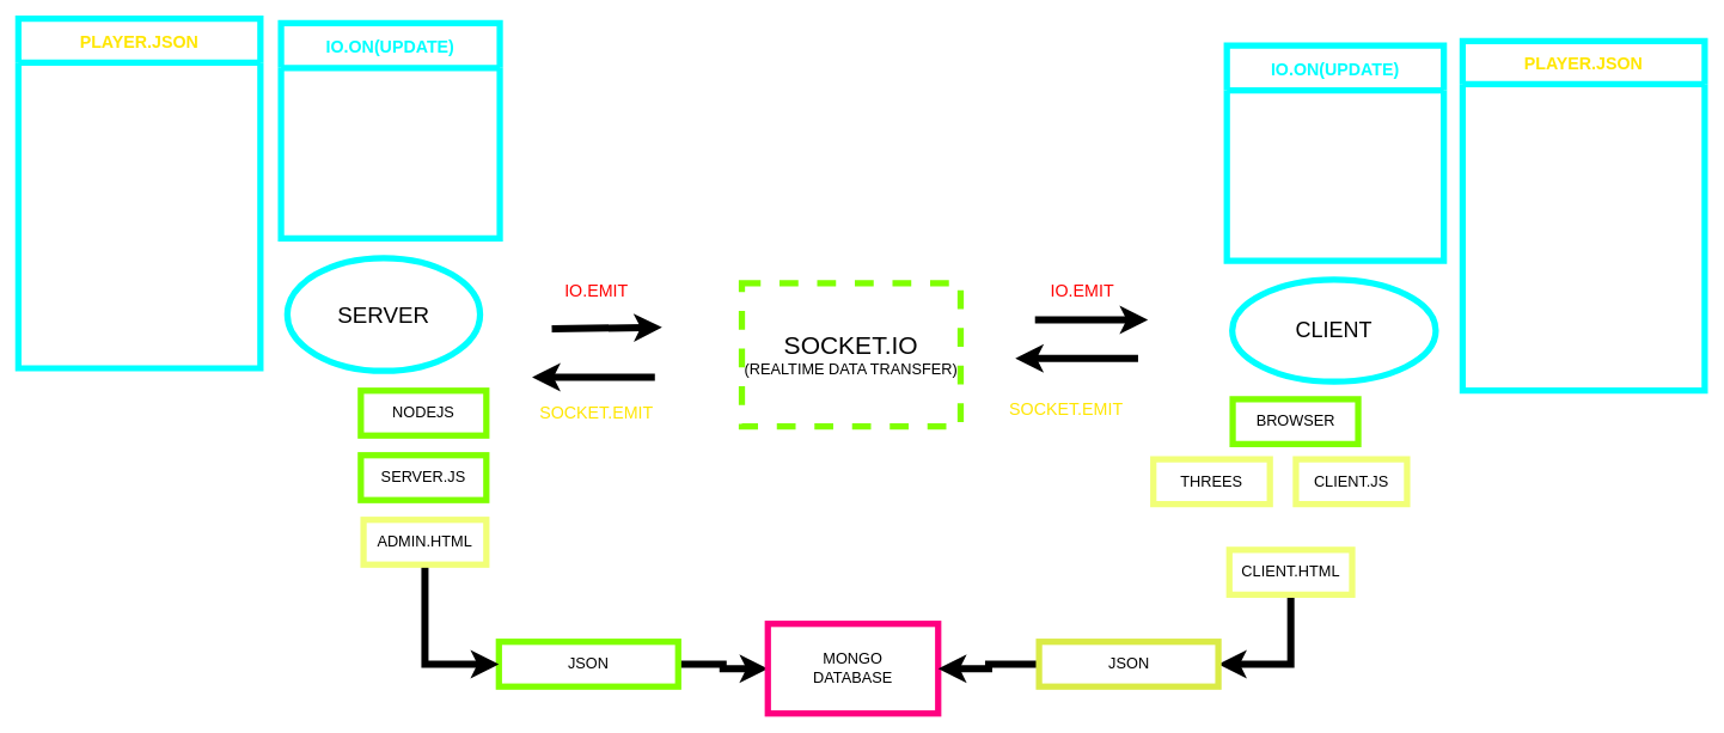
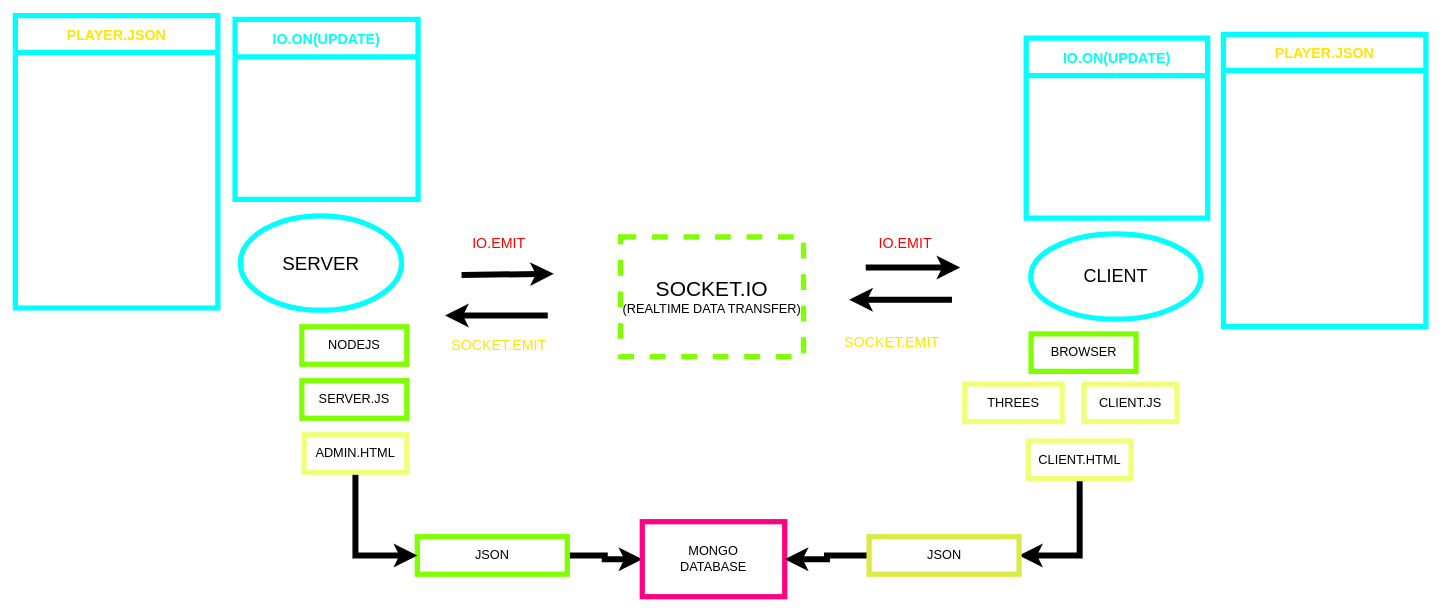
  <mxCell id="0" />
  <mxCell id="1" parent="0" />
  <mxCell id="2" value="NODEJS" style="rounded=0;whiteSpace=wrap;html=1;strokeColor=#80FF00;strokeWidth=7;fontSize=17;" vertex="1" parent="1"><mxGeometry x="402" y="435" width="140" height="50" as="geometry" /></mxCell>
  <mxCell id="3" style="edgeStyle=orthogonalEdgeStyle;rounded=0;orthogonalLoop=1;jettySize=auto;html=1;exitX=1;exitY=0.5;exitDx=0;exitDy=0;entryX=0;entryY=0.5;entryDx=0;entryDy=0;fontSize=19;fontColor=#00FF00;strokeWidth=8;" edge="1" parent="1" source="4" target="11"><mxGeometry relative="1" as="geometry" /></mxCell>
  <mxCell id="4" value="JSON" style="rounded=0;whiteSpace=wrap;html=1;strokeColor=#80FF00;strokeWidth=7;fontSize=17;" vertex="1" parent="1"><mxGeometry x="556" y="715" width="200" height="50" as="geometry" /></mxCell>
  <mxCell id="5" value="&lt;font style=&quot;font-size: 24px;&quot;&gt;CLIENT&lt;/font&gt;" style="ellipse;whiteSpace=wrap;html=1;fontSize=17;strokeColor=#00FFFF;strokeWidth=7;" vertex="1" parent="1"><mxGeometry x="1374" y="311" width="227" height="114" as="geometry" /></mxCell>
  <mxCell id="6" value="THREES" style="rounded=0;whiteSpace=wrap;html=1;strokeColor=#F1FF78;strokeWidth=7;fontSize=17;" vertex="1" parent="1"><mxGeometry x="1286" y="511.5" width="130" height="50" as="geometry" /></mxCell>
  <mxCell id="7" value="CLIENT.JS" style="rounded=0;whiteSpace=wrap;html=1;strokeColor=#F1FF78;strokeWidth=7;fontSize=17;" vertex="1" parent="1"><mxGeometry x="1445" y="511.5" width="124" height="50" as="geometry" /></mxCell>
  <mxCell id="8" style="edgeStyle=orthogonalEdgeStyle;rounded=0;orthogonalLoop=1;jettySize=auto;html=1;entryX=1;entryY=0.5;entryDx=0;entryDy=0;fontSize=19;fontColor=#00FF00;strokeWidth=8;" edge="1" parent="1" source="9" target="13"><mxGeometry relative="1" as="geometry"><mxPoint x="1404.5" y="753" as="targetPoint" /><Array as="points"><mxPoint x="1439" y="740" /></Array></mxGeometry></mxCell>
- <mxCell id="9" value="CLIENT.HTML" style="rounded=0;whiteSpace=wrap;html=1;strokeColor=#F1FF78;strokeWidth=7;fontSize=17;" vertex="1" parent="1"><mxGeometry x="1370.75" y="612.5" width="137" height="50" as="geometry" /></mxCell>
+ <mxCell id="9" value="CLIENT.HTML" style="rounded=0;whiteSpace=wrap;html=1;strokeColor=#F1FF78;strokeWidth=7;fontSize=17;" vertex="1" parent="1"><mxGeometry x="1370.75" y="587.5" width="137" height="50" as="geometry" /></mxCell>
  <mxCell id="10" value="&lt;font style=&quot;font-size: 28px;&quot;&gt;SOCKET.IO&lt;/font&gt;&lt;br&gt;(REALTIME DATA TRANSFER)" style="rounded=0;whiteSpace=wrap;html=1;strokeColor=#80FF00;strokeWidth=7;fontSize=17;dashed=1;" vertex="1" parent="1"><mxGeometry x="827" y="315" width="244" height="160" as="geometry" /></mxCell>
  <mxCell id="11" value="MONGO&lt;br&gt;DATABASE" style="rounded=0;whiteSpace=wrap;html=1;strokeColor=#FF0080;strokeWidth=7;fontSize=17;" vertex="1" parent="1"><mxGeometry x="856" y="695" width="190" height="100" as="geometry" /></mxCell>
  <mxCell id="12" style="edgeStyle=orthogonalEdgeStyle;rounded=0;orthogonalLoop=1;jettySize=auto;html=1;exitX=0;exitY=0.5;exitDx=0;exitDy=0;entryX=1;entryY=0.5;entryDx=0;entryDy=0;fontSize=19;fontColor=#00FF00;strokeWidth=8;" edge="1" parent="1" source="13" target="11"><mxGeometry relative="1" as="geometry" /></mxCell>
  <mxCell id="13" value="JSON" style="rounded=0;whiteSpace=wrap;html=1;strokeColor=#DAEB46;strokeWidth=7;fontSize=17;" vertex="1" parent="1"><mxGeometry x="1158.5" y="715" width="200" height="50" as="geometry" /></mxCell>
  <mxCell id="14" value="&lt;font style=&quot;font-size: 25px;&quot;&gt;SERVER&lt;/font&gt;" style="ellipse;whiteSpace=wrap;html=1;fontSize=17;strokeColor=#00FFFF;strokeWidth=7;" vertex="1" parent="1"><mxGeometry x="320" y="287" width="215" height="126" as="geometry" /></mxCell>
  <mxCell id="15" value="SERVER.JS" style="rounded=0;whiteSpace=wrap;html=1;strokeColor=#80FF00;strokeWidth=7;fontSize=17;" vertex="1" parent="1"><mxGeometry x="402" y="507" width="140" height="50" as="geometry" /></mxCell>
  <mxCell id="16" value="BROWSER" style="rounded=0;whiteSpace=wrap;html=1;strokeColor=#80FF00;strokeWidth=7;fontSize=17;" vertex="1" parent="1"><mxGeometry x="1374.5" y="444.5" width="140" height="50" as="geometry" /></mxCell>
  <mxCell id="17" value="" style="endArrow=classic;html=1;rounded=0;fontSize=19;fontColor=#00FF00;strokeWidth=8;fontStyle=1;" edge="1" parent="1"><mxGeometry width="50" height="50" relative="1" as="geometry"><mxPoint x="1154" y="356" as="sourcePoint" /><mxPoint x="1280" y="356" as="targetPoint" /></mxGeometry></mxCell>
  <mxCell id="18" value="" style="endArrow=classic;html=1;rounded=0;fontSize=19;fontColor=#00FF00;strokeWidth=8;" edge="1" parent="1"><mxGeometry width="50" height="50" relative="1" as="geometry"><mxPoint x="1269" y="399" as="sourcePoint" /><mxPoint x="1132" y="399" as="targetPoint" /></mxGeometry></mxCell>
  <mxCell id="19" value="" style="endArrow=classic;html=1;rounded=0;fontSize=19;fontColor=#00FF00;strokeWidth=8;fontStyle=1;" edge="1" parent="1"><mxGeometry width="50" height="50" relative="1" as="geometry"><mxPoint x="615" y="366" as="sourcePoint" /><mxPoint x="738" y="364.392" as="targetPoint" /></mxGeometry></mxCell>
  <mxCell id="20" value="" style="endArrow=classic;html=1;rounded=0;fontSize=19;fontColor=#00FF00;strokeWidth=8;" edge="1" parent="1"><mxGeometry width="50" height="50" relative="1" as="geometry"><mxPoint x="730" y="420" as="sourcePoint" /><mxPoint x="593" y="420" as="targetPoint" /></mxGeometry></mxCell>
  <mxCell id="21" style="edgeStyle=orthogonalEdgeStyle;rounded=0;orthogonalLoop=1;jettySize=auto;html=1;exitX=0.5;exitY=1;exitDx=0;exitDy=0;entryX=0;entryY=0.5;entryDx=0;entryDy=0;fontSize=19;fontColor=#00FF00;strokeWidth=8;" edge="1" parent="1" source="22" target="4"><mxGeometry relative="1" as="geometry" /></mxCell>
  <mxCell id="22" value="ADMIN.HTML" style="rounded=0;whiteSpace=wrap;html=1;strokeColor=#F1FF78;strokeWidth=7;fontSize=17;" vertex="1" parent="1"><mxGeometry x="405" y="579" width="137" height="50" as="geometry" /></mxCell>
  <mxCell id="23" value="IO.EMIT" style="text;html=1;strokeColor=none;fillColor=none;align=center;verticalAlign=middle;whiteSpace=wrap;rounded=0;fontSize=19;fontColor=#FF0000;" vertex="1" parent="1"><mxGeometry x="635" y="313" width="60" height="23" as="geometry" /></mxCell>
  <mxCell id="24" value="SOCKET.EMIT" style="text;html=1;strokeColor=none;fillColor=none;align=center;verticalAlign=middle;whiteSpace=wrap;rounded=0;fontSize=19;fontColor=#FFE600;" vertex="1" parent="1"><mxGeometry x="635" y="448.5" width="60" height="23" as="geometry" /></mxCell>
  <mxCell id="25" value="IO.EMIT" style="text;html=1;strokeColor=none;fillColor=none;align=center;verticalAlign=middle;whiteSpace=wrap;rounded=0;fontSize=19;fontColor=#FF0000;" vertex="1" parent="1"><mxGeometry x="1177" y="313" width="60" height="23" as="geometry" /></mxCell>
  <mxCell id="26" value="SOCKET.EMIT" style="text;html=1;strokeColor=none;fillColor=none;align=center;verticalAlign=middle;whiteSpace=wrap;rounded=0;fontSize=19;fontColor=#FFE600;" vertex="1" parent="1"><mxGeometry x="1158.5" y="444" width="60" height="23" as="geometry" /></mxCell>
  <mxCell id="27" value="PLAYER.JSON" style="swimlane;fontSize=19;fontColor=#FFE600;strokeColor=#00FFFF;strokeWidth=7;startSize=49;" vertex="1" parent="1"><mxGeometry x="20" y="20" width="270" height="390" as="geometry" /></mxCell>
  <mxCell id="28" value="IO.ON(UPDATE)" style="swimlane;fontSize=19;fontColor=#00FFFF;strokeColor=#00FFFF;strokeWidth=7;startSize=50;" vertex="1" parent="1"><mxGeometry x="313" y="25" width="244" height="240" as="geometry" /></mxCell>
  <mxCell id="29" value="IO.ON(UPDATE)" style="swimlane;fontSize=19;fontColor=#00FFFF;strokeColor=#00FFFF;strokeWidth=7;startSize=50;" vertex="1" parent="1"><mxGeometry x="1368" y="50" width="242" height="240" as="geometry" /></mxCell>
  <mxCell id="30" value="PLAYER.JSON" style="swimlane;fontSize=19;fontColor=#FFE600;strokeColor=#00FFFF;strokeWidth=7;startSize=48;" vertex="1" parent="1"><mxGeometry x="1631" y="45" width="270" height="390" as="geometry" /></mxCell>
